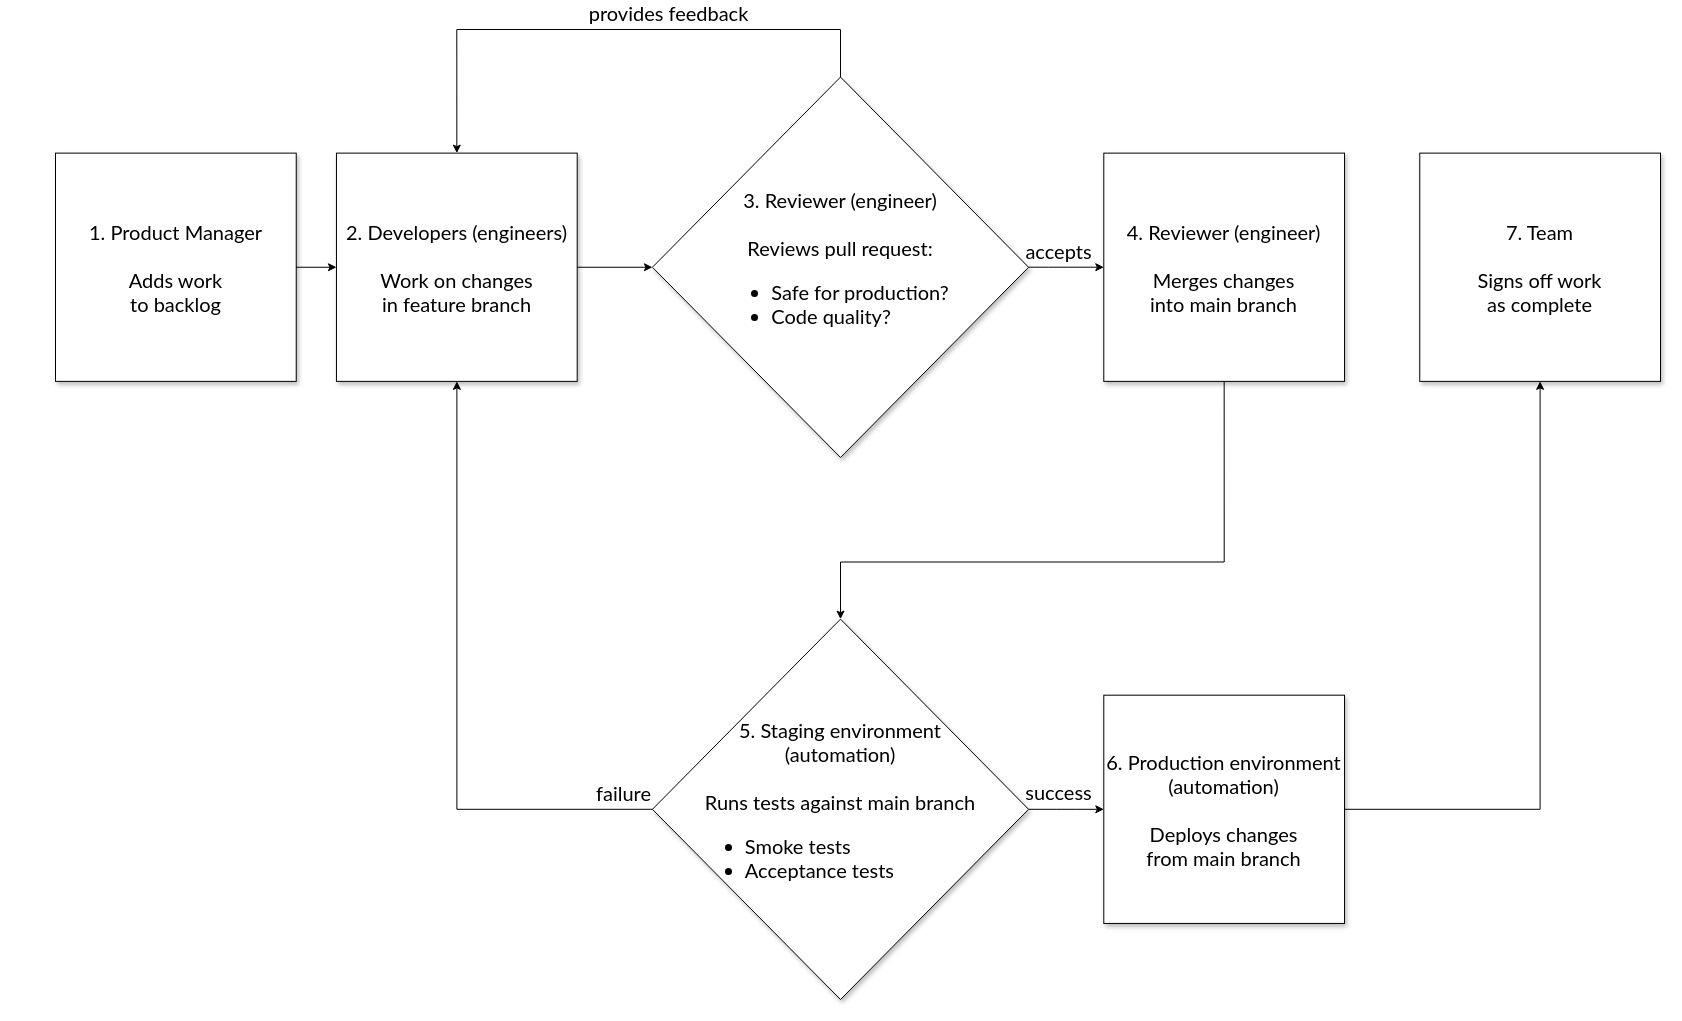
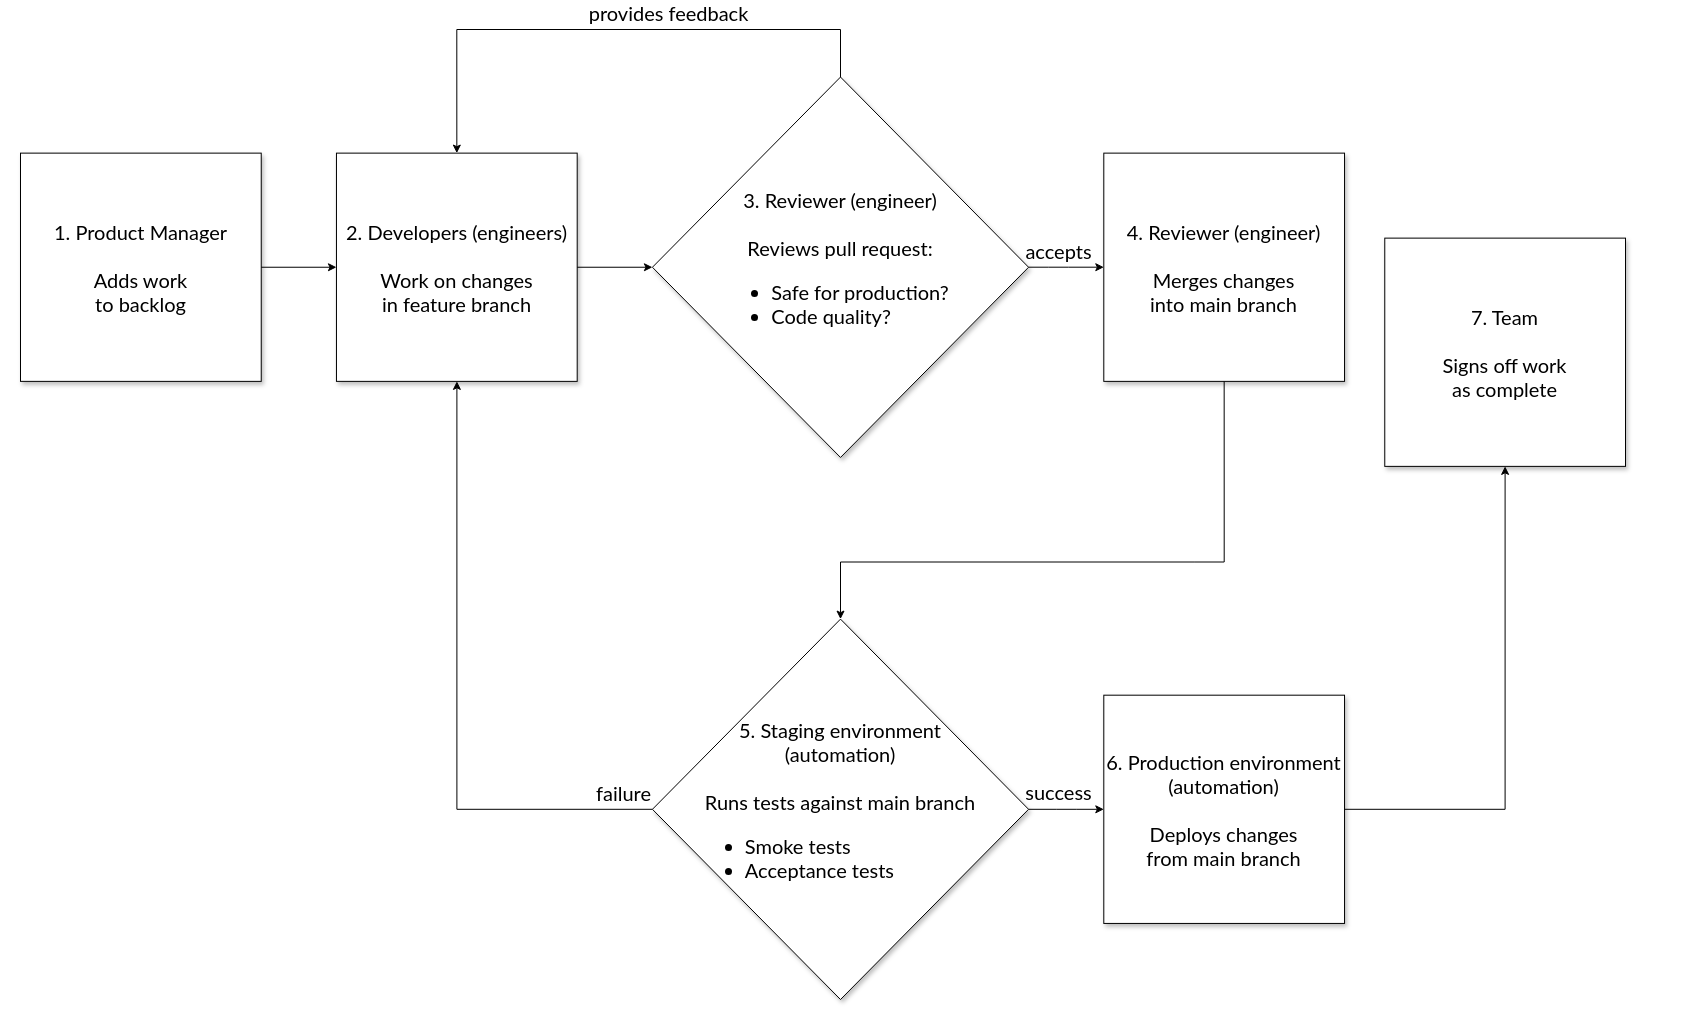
  <mxCell id="0" />
  <mxCell id="1" parent="0" />
  <mxCell id="2" value="" style="group;fontSize=20;" parent="1" vertex="1" connectable="0"><mxGeometry x="20" y="20" width="1640" height="970" as="geometry" /></mxCell>
- <mxCell id="3" value="&lt;div style=&quot;font-size: 20px;&quot;&gt;1. Product Manager&lt;/div&gt;&lt;div style=&quot;font-size: 20px;&quot;&gt;&lt;br style=&quot;font-size: 20px;&quot;&gt;&lt;/div&gt;&lt;div style=&quot;font-size: 20px;&quot;&gt;Adds work &lt;br style=&quot;font-size: 20px;&quot;&gt;&lt;/div&gt;&lt;div style=&quot;font-size: 20px;&quot;&gt;to backlog&lt;br style=&quot;font-size: 20px;&quot;&gt;&lt;/div&gt;" style="whiteSpace=wrap;html=1;glass=0;shadow=1;fontSize=20;fontFamily=Lato;fontSource=https%3A%2F%2Ffonts.googleapis.com%2Fcss%3Ffamily%3DLato;sketch=0;" parent="2" vertex="1"><mxGeometry x="35" y="123.627" width="240.734" height="228.235" as="geometry" /></mxCell>
+ <mxCell id="3" value="&lt;div style=&quot;font-size: 20px;&quot;&gt;1. Product Manager&lt;/div&gt;&lt;div style=&quot;font-size: 20px;&quot;&gt;&lt;br style=&quot;font-size: 20px;&quot;&gt;&lt;/div&gt;&lt;div style=&quot;font-size: 20px;&quot;&gt;Adds work &lt;br style=&quot;font-size: 20px;&quot;&gt;&lt;/div&gt;&lt;div style=&quot;font-size: 20px;&quot;&gt;to backlog&lt;br style=&quot;font-size: 20px;&quot;&gt;&lt;/div&gt;" style="whiteSpace=wrap;html=1;glass=0;shadow=1;fontSize=20;fontFamily=Lato;fontSource=https%3A%2F%2Ffonts.googleapis.com%2Fcss%3Ffamily%3DLato;sketch=0;" parent="2" vertex="1"><mxGeometry y="123.627" width="240.734" height="228.235" as="geometry" /></mxCell>
  <mxCell id="4" value="&lt;div style=&quot;font-size: 20px;&quot;&gt;2. Developers (engineers)&lt;br style=&quot;font-size: 20px;&quot;&gt;&lt;/div&gt;&lt;div style=&quot;font-size: 20px;&quot;&gt;&lt;br style=&quot;font-size: 20px;&quot;&gt;&lt;/div&gt;&lt;div style=&quot;font-size: 20px;&quot;&gt;Work on changes &lt;br style=&quot;font-size: 20px;&quot;&gt;&lt;/div&gt;&lt;div style=&quot;font-size: 20px;&quot;&gt;in feature branch&lt;br style=&quot;font-size: 20px;&quot;&gt;&lt;/div&gt;" style="whiteSpace=wrap;html=1;shadow=1;fontSize=20;fontFamily=Lato;fontSource=https%3A%2F%2Ffonts.googleapis.com%2Fcss%3Ffamily%3DLato;sketch=0;" parent="2" vertex="1"><mxGeometry x="315.963" y="123.627" width="240.734" height="228.235" as="geometry" /></mxCell>
  <mxCell id="5" value="" style="edgeStyle=orthogonalEdgeStyle;orthogonalLoop=1;jettySize=auto;html=1;fontSize=20;fontFamily=Lato;fontSource=https%3A%2F%2Ffonts.googleapis.com%2Fcss%3Ffamily%3DLato;" parent="2" source="3" target="4" edge="1"><mxGeometry relative="1" as="geometry" /></mxCell>
  <mxCell id="6" value="" style="edgeStyle=orthogonalEdgeStyle;orthogonalLoop=1;jettySize=auto;html=1;entryX=0.5;entryY=0;entryDx=0;entryDy=0;exitX=0.5;exitY=0;exitDx=0;exitDy=0;labelBorderColor=#000000;fontSize=20;fontFamily=Lato;fontSource=https%3A%2F%2Ffonts.googleapis.com%2Fcss%3Ffamily%3DLato;rounded=0;" parent="2" source="8" target="4" edge="1"><mxGeometry relative="1" as="geometry"><Array as="points"><mxPoint x="820" /><mxPoint x="436.33" /></Array></mxGeometry></mxCell>
  <mxCell id="7" value="&lt;div style=&quot;font-size: 20px;&quot; align=&quot;center&quot;&gt;provides feedback&lt;/div&gt;" style="edgeLabel;html=1;align=center;verticalAlign=bottom;resizable=0;points=[];labelBorderColor=none;spacingTop=0;spacingBottom=0;spacingLeft=0;spacingRight=0;spacing=5;fontSize=20;fontFamily=Lato;fontSource=https%3A%2F%2Ffonts.googleapis.com%2Fcss%3Ffamily%3DLato;shadow=1;labelBackgroundColor=none;" parent="6" vertex="1" connectable="0"><mxGeometry x="0.135" y="-2" relative="1" as="geometry"><mxPoint x="95" y="2" as="offset" /></mxGeometry></mxCell>
  <mxCell id="8" value="&lt;div style=&quot;font-size: 20px;&quot;&gt;3. Reviewer (engineer)&lt;/div&gt;&lt;div style=&quot;font-size: 20px;&quot;&gt;&lt;br style=&quot;font-size: 20px;&quot;&gt;&lt;/div&gt;&lt;div style=&quot;font-size: 20px;&quot;&gt;Reviews pull request:&lt;/div&gt;&lt;div style=&quot;font-size: 20px;&quot; align=&quot;left&quot;&gt;&lt;ul style=&quot;font-size: 20px;&quot;&gt;&lt;li style=&quot;font-size: 20px;&quot;&gt;Safe for production?&lt;/li&gt;&lt;li style=&quot;font-size: 20px;&quot;&gt;Code quality?&lt;br style=&quot;font-size: 20px;&quot;&gt;&lt;/li&gt;&lt;/ul&gt;&lt;/div&gt;" style="rhombus;whiteSpace=wrap;html=1;align=center;shadow=1;fontSize=20;fontFamily=Lato;fontSource=https%3A%2F%2Ffonts.googleapis.com%2Fcss%3Ffamily%3DLato;sketch=0;" parent="2" vertex="1"><mxGeometry x="631.927" y="47.549" width="376.147" height="380.392" as="geometry" /></mxCell>
  <mxCell id="9" value="" style="edgeStyle=orthogonalEdgeStyle;orthogonalLoop=1;jettySize=auto;html=1;fontSize=20;fontFamily=Lato;fontSource=https%3A%2F%2Ffonts.googleapis.com%2Fcss%3Ffamily%3DLato;" parent="2" source="4" target="8" edge="1"><mxGeometry relative="1" as="geometry" /></mxCell>
  <mxCell id="10" value="&lt;div style=&quot;font-size: 20px;&quot;&gt;4. Reviewer (engineer)&lt;br style=&quot;font-size: 20px;&quot;&gt;&lt;/div&gt;&lt;div style=&quot;font-size: 20px;&quot;&gt;&lt;br style=&quot;font-size: 20px;&quot;&gt;&lt;/div&gt;&lt;div style=&quot;font-size: 20px;&quot;&gt;Merges changes&lt;/div&gt;&lt;div style=&quot;font-size: 20px;&quot;&gt;into main branch&lt;br style=&quot;font-size: 20px;&quot;&gt;&lt;/div&gt;" style="whiteSpace=wrap;html=1;shadow=1;fontSize=20;fontFamily=Lato;fontSource=https%3A%2F%2Ffonts.googleapis.com%2Fcss%3Ffamily%3DLato;sketch=0;" parent="2" vertex="1"><mxGeometry x="1083.303" y="123.627" width="240.734" height="228.235" as="geometry" /></mxCell>
  <mxCell id="11" value="" style="edgeStyle=orthogonalEdgeStyle;orthogonalLoop=1;jettySize=auto;html=1;fontSize=20;fontFamily=Lato;fontSource=https%3A%2F%2Ffonts.googleapis.com%2Fcss%3Ffamily%3DLato;" parent="2" source="8" target="10" edge="1"><mxGeometry relative="1" as="geometry"><Array as="points"><mxPoint x="1038.165" y="237.745" /><mxPoint x="1038.165" y="237.745" /></Array></mxGeometry></mxCell>
  <mxCell id="12" value="accepts" style="edgeLabel;html=1;align=center;verticalAlign=bottom;resizable=0;points=[];fontSize=20;labelBorderColor=none;spacing=5;fontFamily=Lato;fontSource=https%3A%2F%2Ffonts.googleapis.com%2Fcss%3Ffamily%3DLato;labelBackgroundColor=none;" parent="11" vertex="1" connectable="0"><mxGeometry x="-0.288" y="1" relative="1" as="geometry"><mxPoint x="2" y="1" as="offset" /></mxGeometry></mxCell>
  <mxCell id="13" style="edgeStyle=orthogonalEdgeStyle;orthogonalLoop=1;jettySize=auto;html=1;exitX=0;exitY=0.5;exitDx=0;exitDy=0;fontSize=20;fontFamily=Lato;fontSource=https%3A%2F%2Ffonts.googleapis.com%2Fcss%3Ffamily%3DLato;rounded=0;" parent="2" source="15" target="4" edge="1"><mxGeometry relative="1" as="geometry" /></mxCell>
  <mxCell id="14" value="failure" style="edgeLabel;html=1;align=center;verticalAlign=bottom;resizable=0;points=[];fontSize=20;labelBorderColor=none;spacing=5;fontFamily=Lato;fontSource=https%3A%2F%2Ffonts.googleapis.com%2Fcss%3Ffamily%3DLato;labelBackgroundColor=none;" parent="13" vertex="1" connectable="0"><mxGeometry x="-0.746" y="-2" relative="1" as="geometry"><mxPoint x="49.16" y="1.99" as="offset" /></mxGeometry></mxCell>
  <mxCell id="15" value="&lt;div style=&quot;font-size: 20px;&quot;&gt;5. Staging environment&lt;/div&gt;&lt;div style=&quot;font-size: 20px;&quot;&gt;(automation)&lt;br style=&quot;font-size: 20px;&quot;&gt;&lt;/div&gt;&lt;div style=&quot;font-size: 20px;&quot;&gt;&lt;br style=&quot;font-size: 20px;&quot;&gt;&lt;/div&gt;&lt;div style=&quot;font-size: 20px;&quot;&gt;Runs tests against main branch&lt;br style=&quot;font-size: 20px;&quot;&gt;&lt;/div&gt;&lt;div style=&quot;font-size: 20px;&quot; align=&quot;left&quot;&gt;&lt;ul style=&quot;font-size: 20px;&quot;&gt;&lt;li style=&quot;font-size: 20px;&quot;&gt;Smoke tests&lt;br style=&quot;font-size: 20px;&quot;&gt;&lt;/li&gt;&lt;li style=&quot;font-size: 20px;&quot;&gt;Acceptance tests&lt;br style=&quot;font-size: 20px;&quot;&gt;&lt;/li&gt;&lt;/ul&gt;&lt;/div&gt;" style="rhombus;whiteSpace=wrap;html=1;align=center;shadow=1;fontSize=20;fontFamily=Lato;fontSource=https%3A%2F%2Ffonts.googleapis.com%2Fcss%3Ffamily%3DLato;sketch=0;" parent="2" vertex="1"><mxGeometry x="631.927" y="589.608" width="376.147" height="380.392" as="geometry" /></mxCell>
  <mxCell id="16" style="edgeStyle=orthogonalEdgeStyle;orthogonalLoop=1;jettySize=auto;html=1;exitX=0.5;exitY=1;exitDx=0;exitDy=0;entryX=0.5;entryY=0;entryDx=0;entryDy=0;fontSize=20;fontFamily=Lato;fontSource=https%3A%2F%2Ffonts.googleapis.com%2Fcss%3Ffamily%3DLato;rounded=0;" parent="2" source="10" target="15" edge="1"><mxGeometry relative="1" as="geometry"><Array as="points"><mxPoint x="1173.578" y="532.549" /><mxPoint x="804.954" y="532.549" /></Array></mxGeometry></mxCell>
  <mxCell id="17" value="&lt;div style=&quot;font-size: 20px;&quot;&gt;6. Production environment&lt;/div&gt;&lt;div style=&quot;font-size: 20px;&quot;&gt;(automation)&lt;/div&gt;&lt;div style=&quot;font-size: 20px;&quot;&gt;&lt;br style=&quot;font-size: 20px;&quot;&gt;&lt;/div&gt;&lt;div style=&quot;font-size: 20px;&quot;&gt;Deploys changes&lt;/div&gt;&lt;div style=&quot;font-size: 20px;&quot;&gt;from main branch&lt;br style=&quot;font-size: 20px;&quot;&gt;&lt;/div&gt;" style="whiteSpace=wrap;html=1;shadow=1;fontSize=20;fontFamily=Lato;fontSource=https%3A%2F%2Ffonts.googleapis.com%2Fcss%3Ffamily%3DLato;sketch=0;" parent="2" vertex="1"><mxGeometry x="1083.303" y="665.686" width="240.734" height="228.235" as="geometry" /></mxCell>
  <mxCell id="18" value="" style="edgeStyle=orthogonalEdgeStyle;orthogonalLoop=1;jettySize=auto;html=1;fontSize=20;fontFamily=Lato;fontSource=https%3A%2F%2Ffonts.googleapis.com%2Fcss%3Ffamily%3DLato;" parent="2" source="15" target="17" edge="1"><mxGeometry relative="1" as="geometry" /></mxCell>
  <mxCell id="19" value="success" style="edgeLabel;html=1;align=center;verticalAlign=bottom;resizable=0;points=[];fontSize=20;spacing=5;labelBorderColor=none;fontFamily=Lato;fontSource=https%3A%2F%2Ffonts.googleapis.com%2Fcss%3Ffamily%3DLato;labelBackgroundColor=none;" parent="18" vertex="1" connectable="0"><mxGeometry x="-0.224" y="1" relative="1" as="geometry"><mxPoint as="offset" /></mxGeometry></mxCell>
- <mxCell id="20" value="&lt;div style=&quot;font-size: 20px;&quot;&gt;7. Team&lt;br style=&quot;font-size: 20px;&quot;&gt;&lt;/div&gt;&lt;div style=&quot;font-size: 20px;&quot;&gt;&lt;br style=&quot;font-size: 20px;&quot;&gt;&lt;/div&gt;&lt;div style=&quot;font-size: 20px;&quot;&gt;Signs off work&lt;/div&gt;&lt;div style=&quot;font-size: 20px;&quot;&gt;as complete&lt;br style=&quot;font-size: 20px;&quot;&gt;&lt;/div&gt;" style="whiteSpace=wrap;html=1;shadow=1;fontSize=20;fontFamily=Lato;fontSource=https%3A%2F%2Ffonts.googleapis.com%2Fcss%3Ffamily%3DLato;sketch=0;" parent="2" vertex="1"><mxGeometry x="1399.266" y="123.627" width="240.734" height="228.235" as="geometry" /></mxCell>
+ <mxCell id="20" value="&lt;div style=&quot;font-size: 20px;&quot;&gt;7. Team&lt;br style=&quot;font-size: 20px;&quot;&gt;&lt;/div&gt;&lt;div style=&quot;font-size: 20px;&quot;&gt;&lt;br style=&quot;font-size: 20px;&quot;&gt;&lt;/div&gt;&lt;div style=&quot;font-size: 20px;&quot;&gt;Signs off work&lt;/div&gt;&lt;div style=&quot;font-size: 20px;&quot;&gt;as complete&lt;br style=&quot;font-size: 20px;&quot;&gt;&lt;/div&gt;" style="whiteSpace=wrap;html=1;shadow=1;fontSize=20;fontFamily=Lato;fontSource=https%3A%2F%2Ffonts.googleapis.com%2Fcss%3Ffamily%3DLato;sketch=0;" parent="2" vertex="1"><mxGeometry x="1364.266" y="208.627" width="240.734" height="228.235" as="geometry" /></mxCell>
  <mxCell id="21" style="edgeStyle=orthogonalEdgeStyle;orthogonalLoop=1;jettySize=auto;html=1;exitX=1;exitY=0.5;exitDx=0;exitDy=0;fontSize=20;fontFamily=Lato;fontSource=https%3A%2F%2Ffonts.googleapis.com%2Fcss%3Ffamily%3DLato;rounded=0;" parent="2" source="17" target="20" edge="1"><mxGeometry relative="1" as="geometry" /></mxCell>
